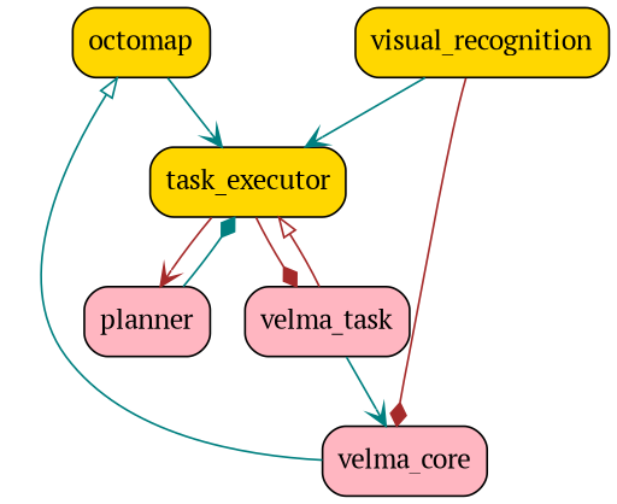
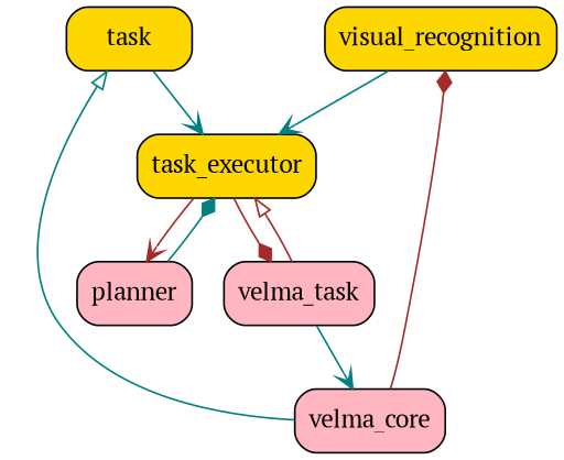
  digraph {
    fontname="PT Serif"
    node [fillcolor=lightpink fontname="PT Serif" shape=box style="rounded,filled"]
    edge [arrowhead=vee color=teal fontname="PT Serif"]
    n1 [label=velma_core]
-   n2 [fillcolor=gold label=octomap]
+   n2 [fillcolor=gold label=task]
    n3 [fillcolor=gold label=visual_recognition]
    n4 [fillcolor=gold label=task_executor]
    n5 [label=planner]
    n6 [label=velma_task]
    subgraph sub_1 {
      rank=sink
      n1
    }
    n1 -> n2 [arrowhead=onormal]
-   n3 -> n1 [arrowhead=diamond color=brown]
+   n1 -> n3 [arrowhead=diamond color=brown]
    n2 -> n4
    n3 -> n4
    n4 -> n5 [color=brown]
    n4 -> n6 [arrowhead=diamond color=brown]
    n5 -> n4 [arrowhead=diamond]
    n6 -> n1
    n6 -> n4 [arrowhead=onormal color=brown]
  }
